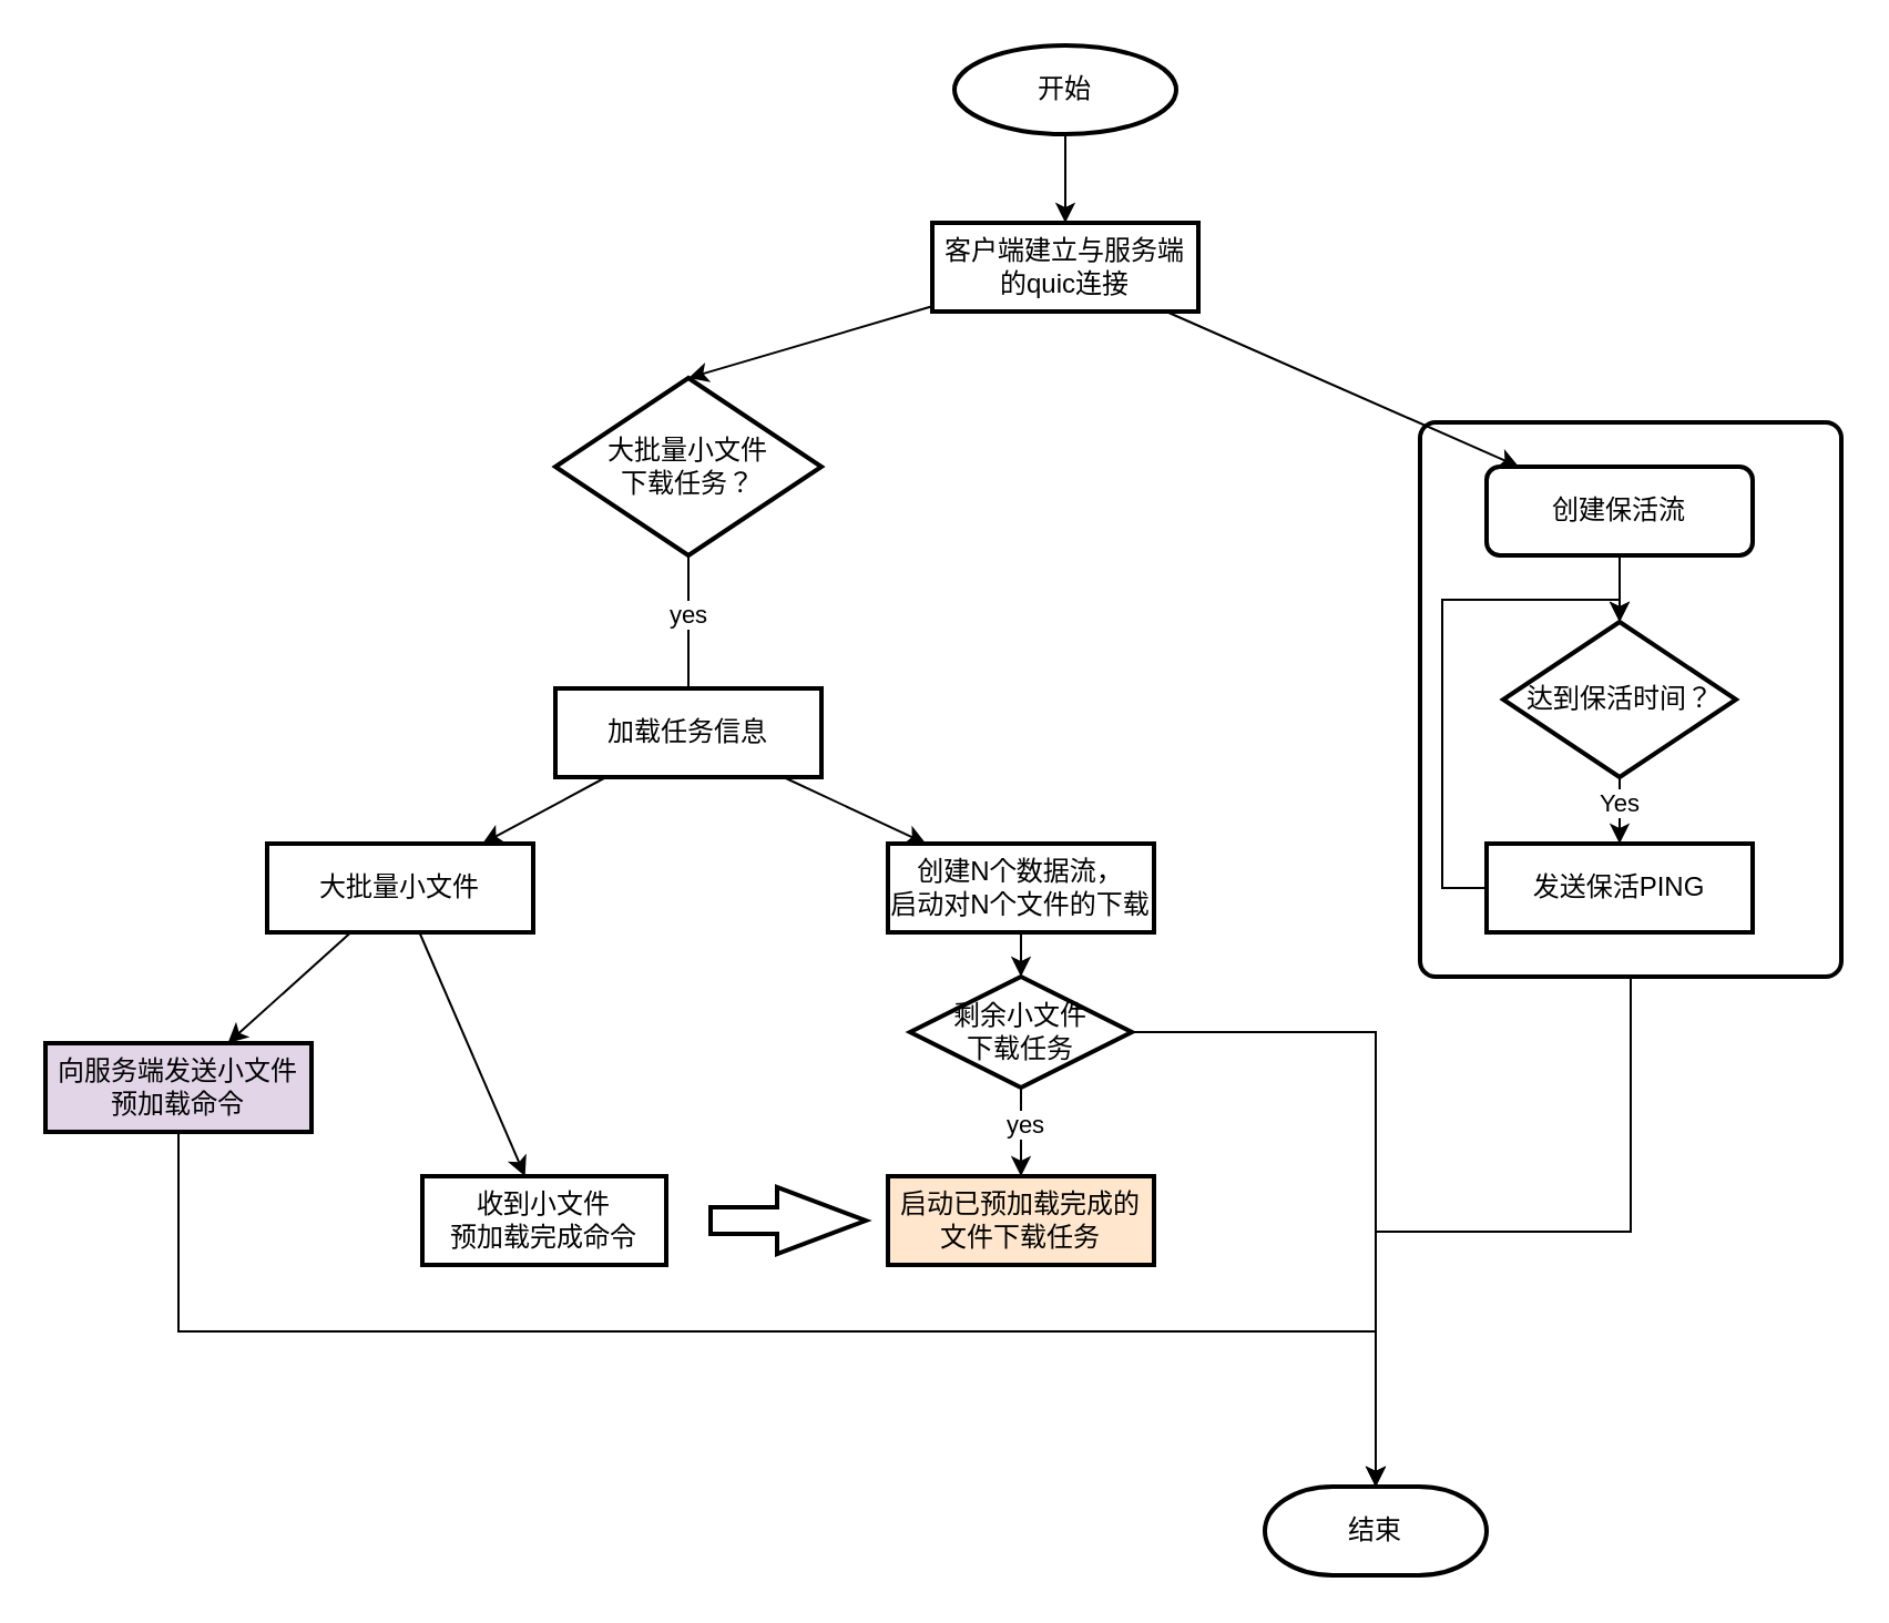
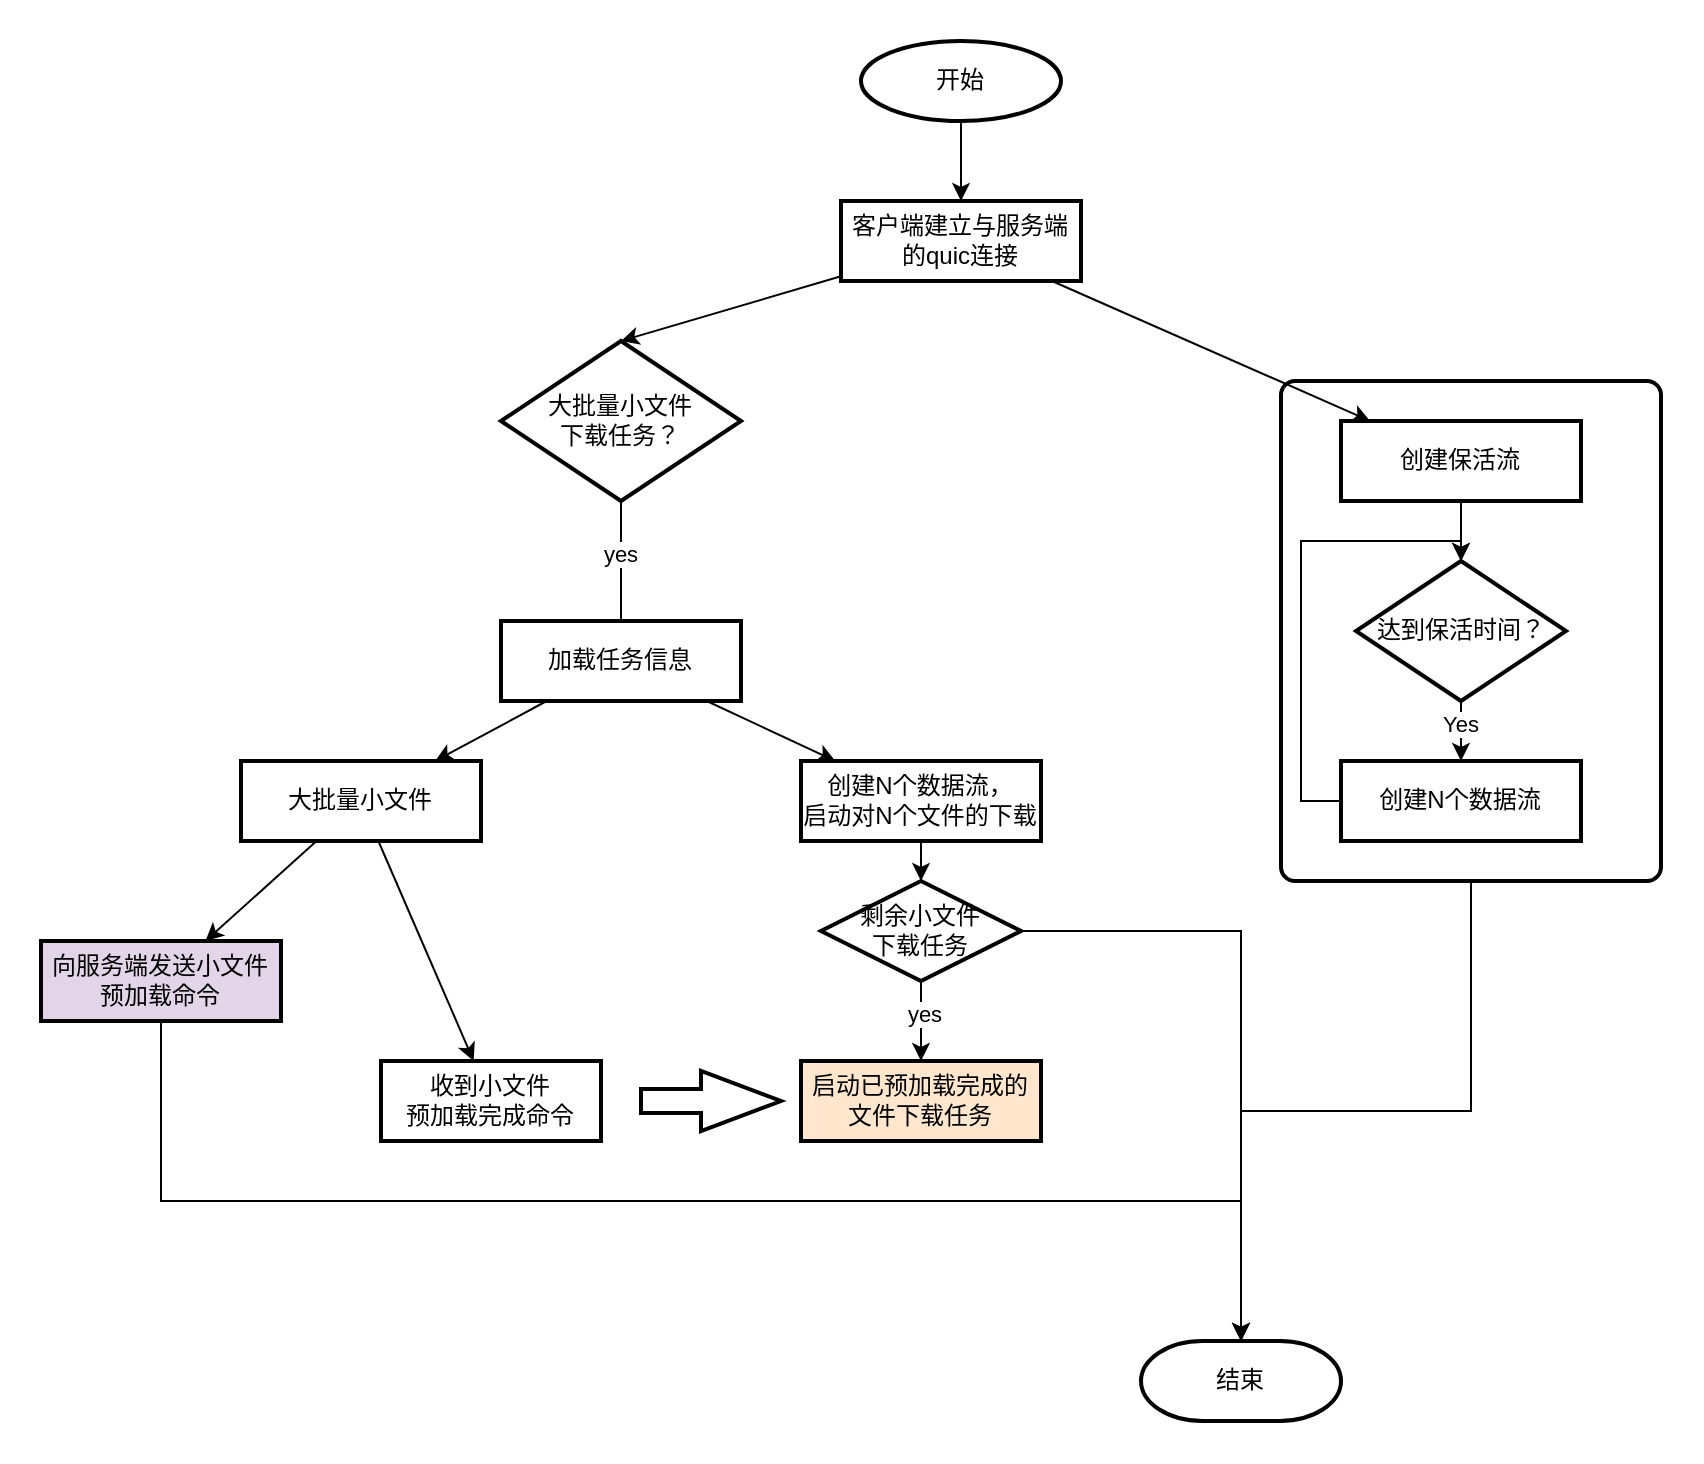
  <mxCell id="0" />
  <mxCell id="1" parent="0" />
  <mxCell id="2" value="" style="edgeStyle=none;rounded=0;orthogonalLoop=1;jettySize=auto;html=1;startArrow=none;startFill=0;" edge="1" parent="1" source="3" target="6"><mxGeometry relative="1" as="geometry" /></mxCell>
  <mxCell id="3" value="开始" style="strokeWidth=2;html=1;shape=mxgraph.flowchart.start_1;whiteSpace=wrap;" vertex="1" parent="1"><mxGeometry x="430" y="20" width="100" height="40" as="geometry" /></mxCell>
  <mxCell id="4" value="" style="edgeStyle=none;rounded=0;orthogonalLoop=1;jettySize=auto;html=1;startArrow=none;startFill=0;" edge="1" parent="1" source="6" target="8"><mxGeometry relative="1" as="geometry" /></mxCell>
  <mxCell id="5" value="" style="rounded=0;orthogonalLoop=1;jettySize=auto;html=1;startArrow=none;startFill=0;endArrow=classic;endFill=1;entryX=0.5;entryY=0;entryDx=0;entryDy=0;" edge="1" parent="1" source="6" target="18"><mxGeometry relative="1" as="geometry" /></mxCell>
  <mxCell id="6" value="客户端建立与服务端的quic连接" style="whiteSpace=wrap;html=1;strokeWidth=2;" vertex="1" parent="1"><mxGeometry x="420" y="100" width="120" height="40" as="geometry" /></mxCell>
  <mxCell id="7" value="" style="edgeStyle=none;rounded=0;orthogonalLoop=1;jettySize=auto;html=1;startArrow=none;startFill=0;" edge="1" parent="1" source="8" target="13"><mxGeometry relative="1" as="geometry" /></mxCell>
- <mxCell id="8" value="创建保活流" style="whiteSpace=wrap;html=1;strokeWidth=2;rounded=1;" vertex="1" parent="1"><mxGeometry x="670" y="210" width="120" height="40" as="geometry" /></mxCell>
+ <mxCell id="8" value="创建保活流" style="whiteSpace=wrap;html=1;strokeWidth=2;" vertex="1" parent="1"><mxGeometry x="670" y="210" width="120" height="40" as="geometry" /></mxCell>
  <mxCell id="9" style="edgeStyle=orthogonalEdgeStyle;rounded=0;orthogonalLoop=1;jettySize=auto;html=1;exitX=0.5;exitY=1;exitDx=0;exitDy=0;entryX=0.5;entryY=0;entryDx=0;entryDy=0;entryPerimeter=0;startArrow=none;startFill=0;endArrow=classic;endFill=1;" edge="1" parent="1" source="10" target="36"><mxGeometry relative="1" as="geometry" /></mxCell>
  <mxCell id="10" value="" style="rounded=1;whiteSpace=wrap;html=1;absoluteArcSize=1;arcSize=14;strokeWidth=2;fillStyle=auto;fillColor=none;" vertex="1" parent="1"><mxGeometry x="640" y="190" width="190" height="250" as="geometry" /></mxCell>
  <mxCell id="11" value="" style="edgeStyle=none;rounded=0;orthogonalLoop=1;jettySize=auto;html=1;startArrow=none;startFill=0;" edge="1" parent="1" source="13" target="15"><mxGeometry relative="1" as="geometry" /></mxCell>
  <mxCell id="12" value="Yes" style="edgeLabel;html=1;align=center;verticalAlign=middle;resizable=0;points=[];" vertex="1" connectable="0" parent="11"><mxGeometry x="-0.267" y="-1" relative="1" as="geometry"><mxPoint as="offset" /></mxGeometry></mxCell>
  <mxCell id="13" value="达到保活时间？" style="strokeWidth=2;html=1;shape=mxgraph.flowchart.decision;whiteSpace=wrap;fillStyle=auto;fillColor=none;" vertex="1" parent="1"><mxGeometry x="677.5" y="280" width="105" height="70" as="geometry" /></mxCell>
  <mxCell id="14" style="edgeStyle=orthogonalEdgeStyle;rounded=0;orthogonalLoop=1;jettySize=auto;html=1;exitX=0;exitY=0.5;exitDx=0;exitDy=0;entryX=0.5;entryY=0;entryDx=0;entryDy=0;entryPerimeter=0;startArrow=none;startFill=0;endArrow=classic;endFill=1;" edge="1" parent="1" source="15" target="13"><mxGeometry relative="1" as="geometry"><Array as="points"><mxPoint x="650" y="400" /><mxPoint x="650" y="270" /><mxPoint x="730" y="270" /></Array></mxGeometry></mxCell>
- <mxCell id="15" value="发送保活PING" style="whiteSpace=wrap;html=1;fillColor=none;strokeWidth=2;fillStyle=auto;" vertex="1" parent="1"><mxGeometry x="670" y="380" width="120" height="40" as="geometry" /></mxCell>
+ <mxCell id="15" value="创建N个数据流" style="whiteSpace=wrap;html=1;fillColor=none;strokeWidth=2;fillStyle=auto;" vertex="1" parent="1"><mxGeometry x="670" y="380" width="120" height="40" as="geometry" /></mxCell>
  <mxCell id="16" value="" style="edgeStyle=none;rounded=0;orthogonalLoop=1;jettySize=auto;html=1;startArrow=none;startFill=0;endArrow=none;endFill=1;" edge="1" parent="1" source="18" target="21"><mxGeometry relative="1" as="geometry" /></mxCell>
  <mxCell id="17" value="yes" style="edgeLabel;html=1;align=center;verticalAlign=middle;resizable=0;points=[];" vertex="1" connectable="0" parent="16"><mxGeometry x="-0.12" y="-1" relative="1" as="geometry"><mxPoint as="offset" /></mxGeometry></mxCell>
  <mxCell id="18" value="大批量小文件&lt;br&gt;下载任务？" style="rhombus;whiteSpace=wrap;html=1;strokeWidth=2;" vertex="1" parent="1"><mxGeometry x="250" y="170" width="120" height="80" as="geometry" /></mxCell>
  <mxCell id="19" value="" style="edgeStyle=none;rounded=0;orthogonalLoop=1;jettySize=auto;html=1;startArrow=none;startFill=0;endArrow=classic;endFill=1;" edge="1" parent="1" source="21" target="24"><mxGeometry relative="1" as="geometry" /></mxCell>
  <mxCell id="20" value="" style="edgeStyle=none;rounded=0;orthogonalLoop=1;jettySize=auto;html=1;startArrow=none;startFill=0;endArrow=classic;endFill=1;" edge="1" parent="1" source="21" target="26"><mxGeometry relative="1" as="geometry" /></mxCell>
  <mxCell id="21" value="加载任务信息" style="whiteSpace=wrap;html=1;strokeWidth=2;" vertex="1" parent="1"><mxGeometry x="250" y="310" width="120" height="40" as="geometry" /></mxCell>
  <mxCell id="22" value="" style="edgeStyle=none;rounded=0;orthogonalLoop=1;jettySize=auto;html=1;startArrow=none;startFill=0;endArrow=classic;endFill=1;" edge="1" parent="1" source="24" target="28"><mxGeometry relative="1" as="geometry" /></mxCell>
  <mxCell id="23" value="" style="edgeStyle=none;rounded=0;orthogonalLoop=1;jettySize=auto;html=1;startArrow=none;startFill=0;endArrow=classic;endFill=1;" edge="1" parent="1" source="24" target="30"><mxGeometry relative="1" as="geometry" /></mxCell>
  <mxCell id="24" value="大批量小文件" style="whiteSpace=wrap;html=1;strokeWidth=2;" vertex="1" parent="1"><mxGeometry x="120" y="380" width="120" height="40" as="geometry" /></mxCell>
  <mxCell id="25" value="" style="edgeStyle=none;rounded=0;orthogonalLoop=1;jettySize=auto;html=1;startArrow=none;startFill=0;endArrow=classic;endFill=1;" edge="1" parent="1" source="26" target="35"><mxGeometry relative="1" as="geometry" /></mxCell>
  <mxCell id="26" value="创建N个数据流，&lt;br&gt;启动对N个文件的下载" style="whiteSpace=wrap;html=1;strokeWidth=2;" vertex="1" parent="1"><mxGeometry x="400" y="380" width="120" height="40" as="geometry" /></mxCell>
  <mxCell id="27" style="edgeStyle=orthogonalEdgeStyle;rounded=0;orthogonalLoop=1;jettySize=auto;html=1;exitX=0.5;exitY=1;exitDx=0;exitDy=0;entryX=0.5;entryY=0;entryDx=0;entryDy=0;entryPerimeter=0;startArrow=none;startFill=0;endArrow=classic;endFill=1;" edge="1" parent="1" source="28" target="36"><mxGeometry relative="1" as="geometry"><Array as="points"><mxPoint y="600" x="80" /><mxPoint x="620" y="600" /></Array></mxGeometry></mxCell>
  <mxCell id="28" value="向服务端发送小文件预加载命令" style="whiteSpace=wrap;html=1;strokeWidth=2;fillColor=#e1d5e7;" vertex="1" parent="1"><mxGeometry x="20" y="470" width="120" height="40" as="geometry" /></mxCell>
  <mxCell id="29" value="启动已预加载完成的文件下载任务" style="whiteSpace=wrap;html=1;strokeWidth=2;fillColor=#ffe6cc;" vertex="1" parent="1"><mxGeometry x="400" y="530" width="120" height="40" as="geometry" /></mxCell>
  <mxCell id="30" value="收到小文件&lt;br&gt;预加载完成命令" style="whiteSpace=wrap;html=1;strokeWidth=2;" vertex="1" parent="1"><mxGeometry x="190" y="530" width="110" height="40" as="geometry" /></mxCell>
  <mxCell id="31" value="" style="verticalLabelPosition=bottom;verticalAlign=top;html=1;strokeWidth=2;shape=mxgraph.arrows2.arrow;dy=0.6;dx=40;notch=0;fillStyle=auto;fillColor=none;" vertex="1" parent="1"><mxGeometry x="320" y="535" width="70" height="30" as="geometry" /></mxCell>
  <mxCell id="32" style="edgeStyle=none;rounded=0;orthogonalLoop=1;jettySize=auto;html=1;exitX=0.5;exitY=1;exitDx=0;exitDy=0;entryX=0.5;entryY=0;entryDx=0;entryDy=0;startArrow=none;startFill=0;endArrow=classic;endFill=1;" edge="1" parent="1" source="35" target="29"><mxGeometry relative="1" as="geometry" /></mxCell>
  <mxCell id="33" value="yes" style="edgeLabel;html=1;align=center;verticalAlign=middle;resizable=0;points=[];" vertex="1" connectable="0" parent="32"><mxGeometry x="-0.2" y="1" relative="1" as="geometry"><mxPoint as="offset" /></mxGeometry></mxCell>
  <mxCell id="34" style="edgeStyle=orthogonalEdgeStyle;rounded=0;orthogonalLoop=1;jettySize=auto;html=1;exitX=1;exitY=0.5;exitDx=0;exitDy=0;entryX=0.5;entryY=0;entryDx=0;entryDy=0;entryPerimeter=0;startArrow=none;startFill=0;endArrow=classic;endFill=1;" edge="1" parent="1" source="35" target="36"><mxGeometry relative="1" as="geometry" /></mxCell>
  <mxCell id="35" value="剩余小文件&lt;br&gt;下载任务" style="rhombus;whiteSpace=wrap;html=1;strokeWidth=2;" vertex="1" parent="1"><mxGeometry x="410" y="440" width="100" height="50" as="geometry" /></mxCell>
  <mxCell id="36" value="结束" style="strokeWidth=2;html=1;shape=mxgraph.flowchart.terminator;whiteSpace=wrap;fillStyle=auto;fillColor=none;" vertex="1" parent="1"><mxGeometry x="570" y="670" width="100" height="40" as="geometry" /></mxCell>
